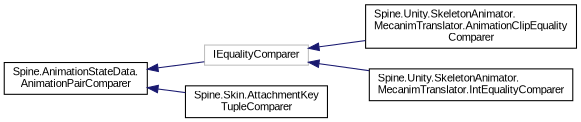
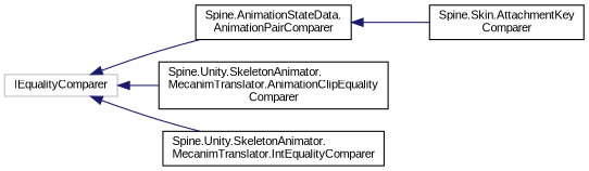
  digraph {
    fontname="Liberation Sans"
    rankdir=LR
    node [color=black fillcolor=white fontname="Liberation Sans" fontsize=10 shape=record style=filled]
    edge [color=midnightblue dir=back fontname="Liberation Sans" fontsize=10 labelfontname=Helvetica labelfontsize=10 style=solid]
    n1 [color=grey75 height=0.2 label=IEqualityComparer width=0.4]
    n2 [height=0.2 label="Spine.AnimationStateData.\lAnimationPairComparer" width=0.4]
    n3 [height=0.2 label="Spine.Unity.SkeletonAnimator.\lMecanimTranslator.AnimationClipEquality\lComparer" width=0.4]
    n4 [height=0.2 label="Spine.Unity.SkeletonAnimator.\lMecanimTranslator.IntEqualityComparer" width=0.4]
-   n5 [height=0.2 label="Spine.Skin.AttachmentKey\lTupleComparer" width=0.4]
-   n2 -> n1
+   n5 [height=0.2 label="Spine.Skin.AttachmentKey\lComparer" width=0.4]
+   n1 -> n2
    n1 -> n3
    n1 -> n4
    n2 -> n5
  }
